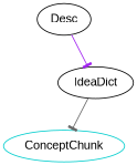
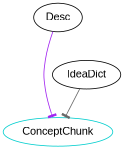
  digraph {
    fontname="Liberation Sans"
    node [fontname="Liberation Sans"]
    edge [arrowhead=tee fontname="Liberation Sans"]
    n1 [color=cyan3 label=ConceptChunk shape=oval]
    IdeaDict
    Desc
    IdeaDict -> n1 [color=gray40]
-   Desc -> IdeaDict [color=purple]
+   Desc -> n1 [color=purple]
  }
